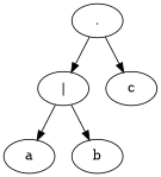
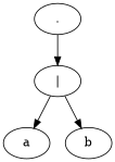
  digraph {
    n1 [label="."]
    n2 [label="|"]
-   n3 [label=c]
    n4 [label=a]
    n5 [label=b]
    n1 -> n2
-   n1 -> n3
    n2 -> n4
    n2 -> n5
  }
